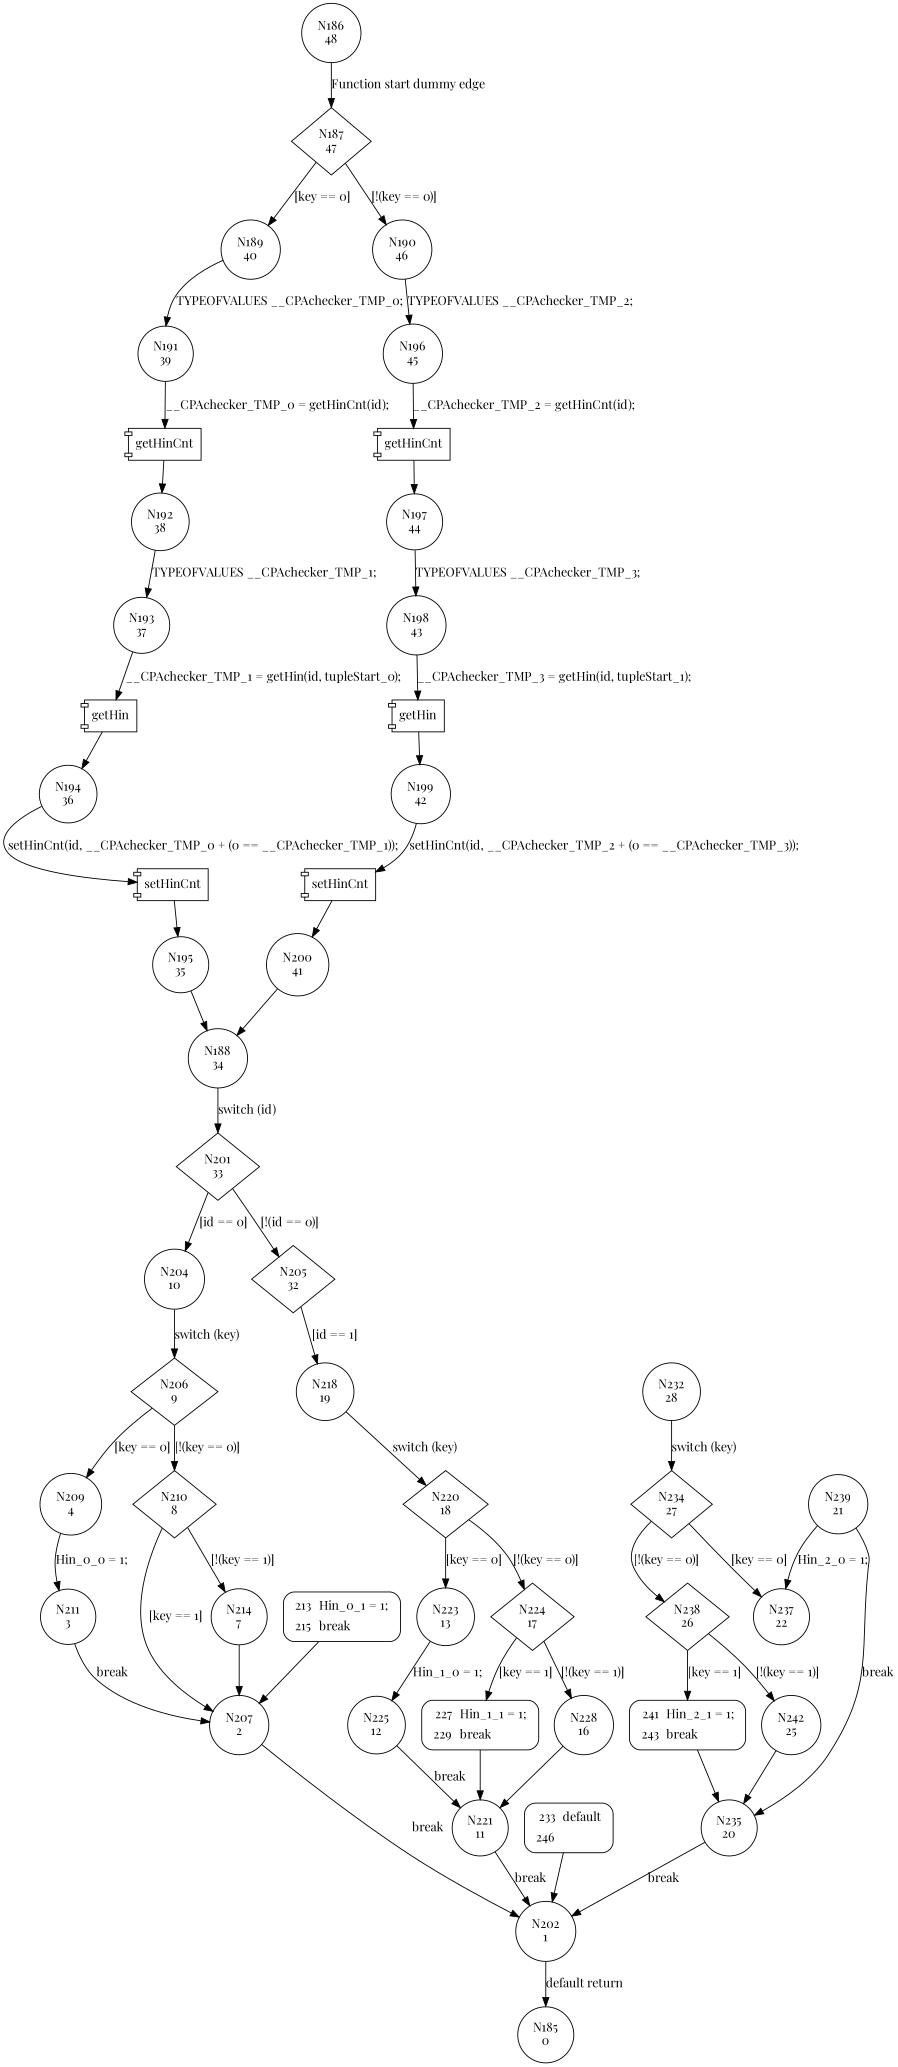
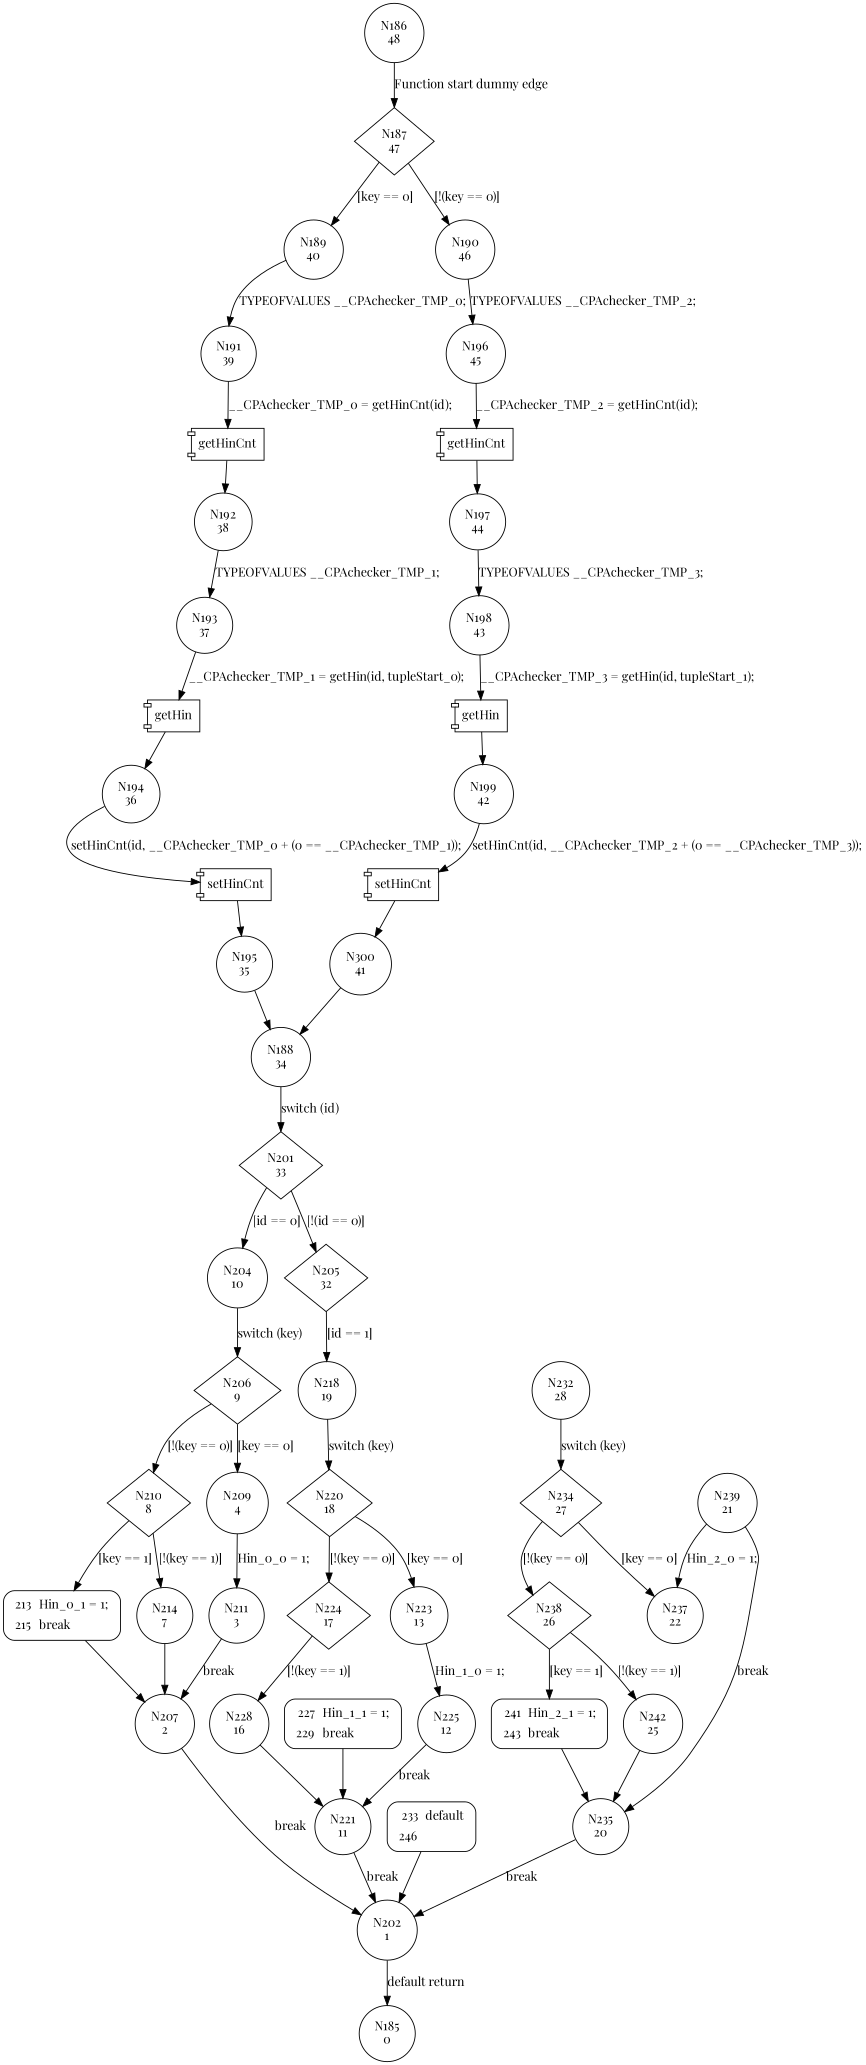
  digraph {
    fontname="Playfair Display"
    node [fontname="Playfair Display" shape=circle]
    edge [fontname="Playfair Display"]
    n1 [label="N186\n48"]
    n2 [label="N187\n47" shape=diamond]
    n3 [label="N189\n40"]
    n4 [label="N190\n46"]
    n5 [label="N191\n39"]
    n6 [label="N196\n45"]
    n7 [label=getHinCnt shape=component]
    n8 [label=getHinCnt shape=component]
    n9 [label="N197\n44"]
    n10 [label="N198\n43"]
    n11 [label=getHin shape=component]
    n12 [label="N199\n42"]
    n13 [label=setHinCnt shape=component]
-   n14 [label="N200\n41"]
+   n14 [label="N300\n41"]
    n15 [label="N188\n34"]
    n16 [label="N201\n33" shape=diamond]
    n17 [label="N204\n10"]
    n18 [label="N205\n32" shape=diamond]
    n19 [label="N206\n9" shape=diamond]
    n20 [label="N218\n19"]
    n21 [label="N209\n4"]
    n22 [label="N210\n8" shape=diamond]
    n23 [label="N220\n18" shape=diamond]
    n24 [label="N223\n13"]
    n25 [label="N224\n17" shape=diamond]
    n26 [label="N232\n28"]
    n27 [label="N234\n27" shape=diamond]
    n28 [fillcolor=white label=<<table border="0" cellborder="0" cellpadding="3" bgcolor="white"><tr><td align="right">233</td><td align="left">default</td></tr><tr><td align="right">246</td><td align="left"></td></tr></table>> penwidth=1 shape=Mrecord style="filled,bold"]
    n29 [label="N202\n1"]
    n30 [label="N237\n22"]
    n31 [label="N238\n26" shape=diamond]
    n32 [label="N185\n0"]
    n33 [fillcolor=white label=<<table border="0" cellborder="0" cellpadding="3" bgcolor="white"><tr><td align="right">241</td><td align="left">Hin_2_1 = 1;</td></tr><tr><td align="right">243</td><td align="left">break</td></tr></table>> penwidth=1 shape=Mrecord style="filled,bold"]
    n34 [label="N242\n25"]
    n35 [label="N239\n21"]
    n36 [label="N235\n20"]
    n37 [label="N225\n12"]
    n38 [fillcolor=white label=<<table border="0" cellborder="0" cellpadding="3" bgcolor="white"><tr><td align="right">227</td><td align="left">Hin_1_1 = 1;</td></tr><tr><td align="right">229</td><td align="left">break</td></tr></table>> penwidth=1 shape=Mrecord style="filled,bold"]
    n39 [label="N228\n16"]
    n40 [label="N221\n11"]
    n41 [label="N211\n3"]
    n42 [fillcolor=white label=<<table border="0" cellborder="0" cellpadding="3" bgcolor="white"><tr><td align="right">213</td><td align="left">Hin_0_1 = 1;</td></tr><tr><td align="right">215</td><td align="left">break</td></tr></table>> penwidth=1 shape=Mrecord style="filled,bold"]
    n43 [label="N214\n7"]
    n44 [label="N207\n2"]
    n45 [label="N192\n38"]
    n46 [label="N193\n37"]
    n47 [label=getHin shape=component]
    n48 [label="N194\n36"]
    n49 [label=setHinCnt shape=component]
    n50 [label="N195\n35"]
    n1 -> n2 [label="Function start dummy edge"]
    n2 -> n3 [label="[key == 0]"]
    n2 -> n4 [label="[!(key == 0)]"]
    n3 -> n5 [label="TYPEOFVALUES __CPAchecker_TMP_0;"]
    n4 -> n6 [label="TYPEOFVALUES __CPAchecker_TMP_2;"]
    n5 -> n7 [label="__CPAchecker_TMP_0 = getHinCnt(id);"]
    n6 -> n8 [label="__CPAchecker_TMP_2 = getHinCnt(id);"]
    n7 -> n45
    n8 -> n9
    n9 -> n10 [label="TYPEOFVALUES __CPAchecker_TMP_3;"]
    n10 -> n11 [label="__CPAchecker_TMP_3 = getHin(id, tupleStart_1);"]
    n11 -> n12
    n12 -> n13 [label="setHinCnt(id, __CPAchecker_TMP_2 + (0 == __CPAchecker_TMP_3));"]
    n13 -> n14
    n14 -> n15
    n15 -> n16 [label="switch (id)"]
    n16 -> n17 [label="[id == 0]"]
    n16 -> n18 [label="[!(id == 0)]"]
    n17 -> n19 [label="switch (key)"]
    n18 -> n20 [label="[id == 1]"]
    n19 -> n21 [label="[key == 0]"]
    n19 -> n22 [label="[!(key == 0)]"]
    n20 -> n23 [label="switch (key)"]
    n21 -> n41 [label="Hin_0_0 = 1;"]
-   n22 -> n44 [label="[key == 1]"]
+   n22 -> n42 [label="[key == 1]"]
    n22 -> n43 [label="[!(key == 1)]"]
    n23 -> n24 [label="[key == 0]"]
    n23 -> n25 [label="[!(key == 0)]"]
    n24 -> n37 [label="Hin_1_0 = 1;"]
-   n25 -> n38 [label="[key == 1]"]
    n25 -> n39 [label="[!(key == 1)]"]
    n26 -> n27 [label="switch (key)"]
    n27 -> n30 [label="[key == 0]"]
    n27 -> n31 [label="[!(key == 0)]"]
    n28 -> n29
    n29 -> n32 [label="default return"]
    n31 -> n33 [label="[key == 1]"]
    n31 -> n34 [label="[!(key == 1)]"]
    n33 -> n36
    n34 -> n36
    n35 -> n30 [label="Hin_2_0 = 1;"]
    n35 -> n36 [label=break]
    n36 -> n29 [label=break]
    n37 -> n40 [label=break]
    n38 -> n40
    n39 -> n40
    n40 -> n29 [label=break]
    n41 -> n44 [label=break]
    n42 -> n44
    n43 -> n44
    n44 -> n29 [label=break]
    n45 -> n46 [label="TYPEOFVALUES __CPAchecker_TMP_1;"]
    n46 -> n47 [label="__CPAchecker_TMP_1 = getHin(id, tupleStart_0);"]
    n47 -> n48
    n48 -> n49 [label="setHinCnt(id, __CPAchecker_TMP_0 + (0 == __CPAchecker_TMP_1));"]
    n49 -> n50
    n50 -> n15
  }
